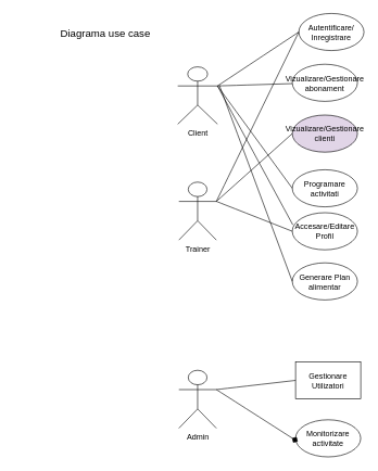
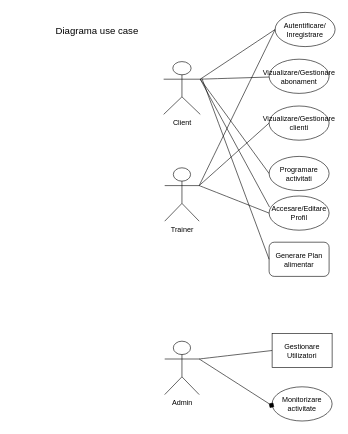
  <mxCell id="0" />
  <mxCell id="1" parent="0" />
  <mxCell id="2" value="Client" style="shape=umlActor;verticalLabelPosition=bottom;verticalAlign=top;html=1;outlineConnect=0;" vertex="1" parent="1"><mxGeometry x="272.25" y="102" width="61" height="88" as="geometry" /></mxCell>
  <mxCell id="3" value="Trainer" style="shape=umlActor;verticalLabelPosition=bottom;verticalAlign=top;html=1;outlineConnect=0;" vertex="1" parent="1"><mxGeometry x="274" y="279" width="57.5" height="89" as="geometry" /></mxCell>
  <mxCell id="4" value="Admin" style="shape=umlActor;verticalLabelPosition=bottom;verticalAlign=top;html=1;outlineConnect=0;" vertex="1" parent="1"><mxGeometry x="274" y="568" width="57.5" height="89" as="geometry" /></mxCell>
  <mxCell id="5" value="Autentificare/&lt;div&gt;Inregistrare&lt;/div&gt;" style="ellipse;whiteSpace=wrap;html=1;" vertex="1" parent="1"><mxGeometry x="458" y="20" width="100" height="57" as="geometry" /></mxCell>
  <mxCell id="6" value="Vizualizare/Gestionare abonament" style="ellipse;whiteSpace=wrap;html=1;" vertex="1" parent="1"><mxGeometry x="448" y="98" width="100" height="57" as="geometry" /></mxCell>
  <mxCell id="7" value="Programare activitati" style="ellipse;whiteSpace=wrap;html=1;" vertex="1" parent="1"><mxGeometry x="448" y="260" width="100" height="57" as="geometry" /></mxCell>
  <mxCell id="8" value="Monitorizare activitate" style="ellipse;whiteSpace=wrap;html=1;" vertex="1" parent="1"><mxGeometry x="453" y="644" width="100" height="57" as="geometry" /></mxCell>
- <mxCell id="9" value="Generare Plan alimentar" style="ellipse;whiteSpace=wrap;html=1;" vertex="1" parent="1"><mxGeometry x="448" y="403" width="100" height="57" as="geometry" /></mxCell>
+ <mxCell id="9" value="Generare Plan alimentar" style="whiteSpace=wrap;html=1;rounded=1;" vertex="1" parent="1"><mxGeometry x="448" y="403" width="100" height="57" as="geometry" /></mxCell>
  <mxCell id="10" value="Gestionare Utilizatori" style="whiteSpace=wrap;html=1;rounded=0;" vertex="1" parent="1"><mxGeometry x="453" y="555" width="100" height="57" as="geometry" /></mxCell>
  <mxCell id="11" value="Accesare/Editare Profil" style="ellipse;whiteSpace=wrap;html=1;" vertex="1" parent="1"><mxGeometry x="448" y="326" width="100" height="57" as="geometry" /></mxCell>
  <mxCell id="12" value="" style="endArrow=none;html=1;rounded=0;fontSize=12;startSize=8;endSize=8;curved=1;entryX=0;entryY=0.5;entryDx=0;entryDy=0;exitX=1;exitY=0.333;exitDx=0;exitDy=0;exitPerimeter=0;" edge="1" parent="1" source="4" target="10"><mxGeometry width="50" height="50" relative="1" as="geometry"><mxPoint x="378.5" y="605" as="sourcePoint" /><mxPoint x="428.5" y="555" as="targetPoint" /></mxGeometry></mxCell>
  <mxCell id="13" value="" style="endArrow=diamond;html=1;rounded=0;fontSize=12;startSize=8;endSize=8;curved=1;entryX=0.034;entryY=0.59;entryDx=0;entryDy=0;entryPerimeter=0;exitX=1;exitY=0.333;exitDx=0;exitDy=0;exitPerimeter=0;" edge="1" parent="1" source="4" target="8"><mxGeometry width="50" height="50" relative="1" as="geometry"><mxPoint x="378.5" y="605" as="sourcePoint" /><mxPoint x="428.5" y="555" as="targetPoint" /></mxGeometry></mxCell>
  <mxCell id="14" value="" style="endArrow=none;html=1;rounded=0;fontSize=12;startSize=8;endSize=8;curved=1;exitX=1;exitY=0.333;exitDx=0;exitDy=0;exitPerimeter=0;entryX=0;entryY=0.5;entryDx=0;entryDy=0;" edge="1" parent="1" source="3" target="11"><mxGeometry width="50" height="50" relative="1" as="geometry"><mxPoint x="418" y="329" as="sourcePoint" /><mxPoint x="468" y="279" as="targetPoint" /></mxGeometry></mxCell>
  <mxCell id="15" value="" style="endArrow=none;html=1;rounded=0;fontSize=12;startSize=8;endSize=8;curved=1;exitX=1;exitY=0.333;exitDx=0;exitDy=0;exitPerimeter=0;entryX=0;entryY=0.5;entryDx=0;entryDy=0;" edge="1" parent="1" source="3" target="5"><mxGeometry width="50" height="50" relative="1" as="geometry"><mxPoint x="418" y="329" as="sourcePoint" /><mxPoint x="468" y="279" as="targetPoint" /></mxGeometry></mxCell>
- <mxCell id="16" value="Vizualizare/Gestionare clienti" style="ellipse;whiteSpace=wrap;html=1;fillColor=#e1d5e7;" vertex="1" parent="1"><mxGeometry x="448" y="176" width="100" height="57" as="geometry" /></mxCell>
+ <mxCell id="16" value="Vizualizare/Gestionare clienti" style="ellipse;whiteSpace=wrap;html=1;" vertex="1" parent="1"><mxGeometry x="448" y="176" width="100" height="57" as="geometry" /></mxCell>
  <mxCell id="17" value="" style="endArrow=none;html=1;rounded=0;fontSize=12;startSize=8;endSize=8;curved=1;exitX=1;exitY=0.333;exitDx=0;exitDy=0;exitPerimeter=0;entryX=0;entryY=0.5;entryDx=0;entryDy=0;" edge="1" parent="1" source="3" target="16"><mxGeometry width="50" height="50" relative="1" as="geometry"><mxPoint x="392" y="352" as="sourcePoint" /><mxPoint x="442" y="302" as="targetPoint" /></mxGeometry></mxCell>
  <mxCell id="18" value="" style="endArrow=none;html=1;rounded=0;fontSize=12;startSize=8;endSize=8;curved=1;exitX=1;exitY=0.333;exitDx=0;exitDy=0;exitPerimeter=0;entryX=0;entryY=0.5;entryDx=0;entryDy=0;" edge="1" parent="1" source="2" target="5"><mxGeometry width="50" height="50" relative="1" as="geometry"><mxPoint x="392" y="407" as="sourcePoint" /><mxPoint x="442" y="357" as="targetPoint" /></mxGeometry></mxCell>
  <mxCell id="19" value="" style="endArrow=none;html=1;rounded=0;fontSize=12;startSize=8;endSize=8;curved=1;exitX=1;exitY=0.333;exitDx=0;exitDy=0;exitPerimeter=0;entryX=0;entryY=0.5;entryDx=0;entryDy=0;" edge="1" parent="1" source="2" target="7"><mxGeometry width="50" height="50" relative="1" as="geometry"><mxPoint x="465" y="338" as="sourcePoint" /><mxPoint x="515" y="288" as="targetPoint" /></mxGeometry></mxCell>
  <mxCell id="20" value="" style="endArrow=none;html=1;rounded=0;fontSize=12;startSize=8;endSize=8;curved=1;exitX=1;exitY=0.333;exitDx=0;exitDy=0;exitPerimeter=0;" edge="1" parent="1" source="2" target="6"><mxGeometry width="50" height="50" relative="1" as="geometry"><mxPoint x="465" y="338" as="sourcePoint" /><mxPoint x="515" y="288" as="targetPoint" /></mxGeometry></mxCell>
  <mxCell id="21" value="" style="endArrow=none;html=1;rounded=0;fontSize=12;startSize=8;endSize=8;curved=1;entryX=0;entryY=0.5;entryDx=0;entryDy=0;" edge="1" parent="1" target="9"><mxGeometry width="50" height="50" relative="1" as="geometry"><mxPoint x="336" y="130" as="sourcePoint" /><mxPoint x="515" y="339" as="targetPoint" /></mxGeometry></mxCell>
  <mxCell id="22" value="" style="endArrow=none;html=1;rounded=0;fontSize=12;startSize=8;endSize=8;curved=1;exitX=1;exitY=0.333;exitDx=0;exitDy=0;exitPerimeter=0;entryX=0.008;entryY=0.327;entryDx=0;entryDy=0;entryPerimeter=0;" edge="1" parent="1" source="2" target="11"><mxGeometry width="50" height="50" relative="1" as="geometry"><mxPoint x="465" y="389" as="sourcePoint" /><mxPoint x="515" y="339" as="targetPoint" /></mxGeometry></mxCell>
  <mxCell id="23" value="Diagrama use case" style="text;strokeColor=none;fillColor=none;html=1;align=center;verticalAlign=middle;whiteSpace=wrap;rounded=0;fontSize=16;" vertex="1" parent="1"><mxGeometry x="20" y="36" width="283" height="30" as="geometry" /></mxCell>
